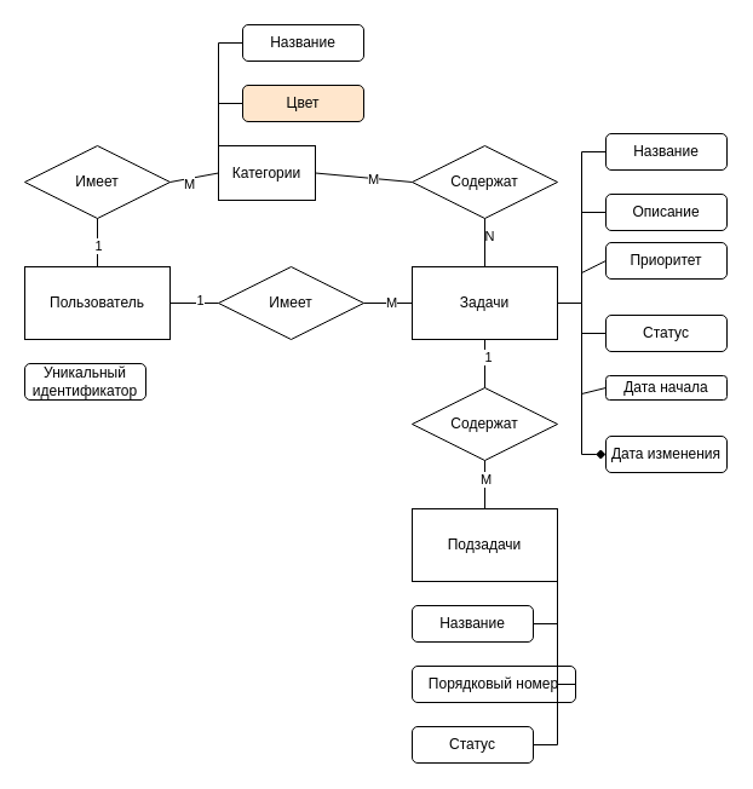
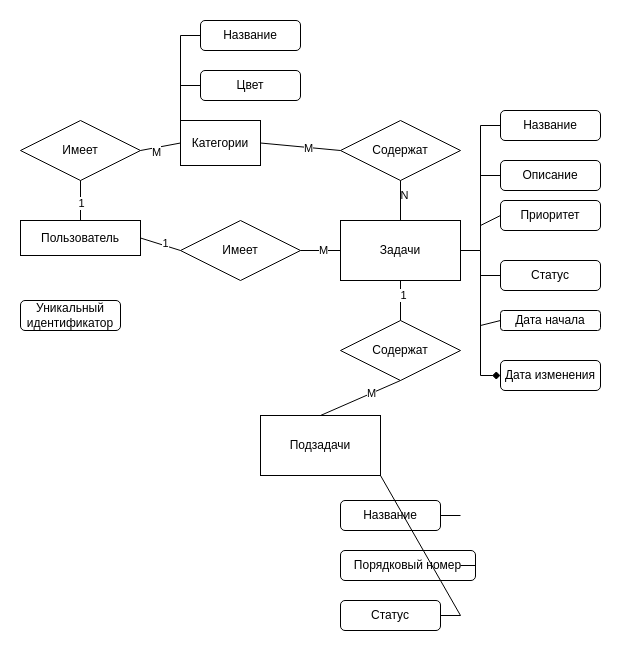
  <mxCell id="0" />
  <mxCell id="1" parent="0" />
- <mxCell id="2" value="Пользователь" style="rounded=0;whiteSpace=wrap;html=1;" parent="1" vertex="1"><mxGeometry x="20" y="220" width="120" height="60" as="geometry" /></mxCell>
+ <mxCell id="2" value="Пользователь" style="rounded=0;whiteSpace=wrap;html=1;" parent="1" vertex="1"><mxGeometry x="20" y="220" width="120" height="35" as="geometry" /></mxCell>
  <mxCell id="3" value="Содержат" style="rhombus;whiteSpace=wrap;html=1;" parent="1" vertex="1"><mxGeometry x="340" y="320" width="120" height="60" as="geometry" /></mxCell>
  <mxCell id="4" value="Задачи" style="rounded=0;whiteSpace=wrap;html=1;" parent="1" vertex="1"><mxGeometry x="340" y="220" width="120" height="60" as="geometry" /></mxCell>
- <mxCell id="5" value="Подзадачи" style="rounded=0;whiteSpace=wrap;html=1;" parent="1" vertex="1"><mxGeometry x="340" y="420" width="120" height="60" as="geometry" /></mxCell>
+ <mxCell id="5" value="Подзадачи" style="rounded=0;whiteSpace=wrap;html=1;" parent="1" vertex="1"><mxGeometry x="260" y="415" width="120" height="60" as="geometry" /></mxCell>
  <mxCell id="6" value="Имеет" style="rhombus;whiteSpace=wrap;html=1;" parent="1" vertex="1"><mxGeometry x="180" y="220" width="120" height="60" as="geometry" /></mxCell>
  <mxCell id="7" value="Имеет" style="rhombus;whiteSpace=wrap;html=1;" parent="1" vertex="1"><mxGeometry x="20" y="120" width="120" height="60" as="geometry" /></mxCell>
  <mxCell id="8" value="Содержат" style="rhombus;whiteSpace=wrap;html=1;" parent="1" vertex="1"><mxGeometry x="340" y="120" width="120" height="60" as="geometry" /></mxCell>
  <mxCell id="9" value="Категории" style="rounded=0;whiteSpace=wrap;html=1;" parent="1" vertex="1"><mxGeometry x="180" y="120" width="80" height="45" as="geometry" /></mxCell>
- <mxCell id="10" value="&lt;div&gt;Цвет&lt;/div&gt;" style="rounded=1;whiteSpace=wrap;html=1;fillColor=#ffe6cc;" vertex="1" parent="1"><mxGeometry x="200" y="70" width="100" height="30" as="geometry" /></mxCell>
+ <mxCell id="10" value="&lt;div&gt;Цвет&lt;/div&gt;" style="rounded=1;whiteSpace=wrap;html=1;" vertex="1" parent="1"><mxGeometry x="200" y="70" width="100" height="30" as="geometry" /></mxCell>
  <mxCell id="11" value="Название" style="rounded=1;whiteSpace=wrap;html=1;" vertex="1" parent="1"><mxGeometry x="200" y="20" width="100" height="30" as="geometry" /></mxCell>
  <mxCell id="12" value="Уникальный идентификатор" style="rounded=1;whiteSpace=wrap;html=1;" vertex="1" parent="1"><mxGeometry x="20" y="300" width="100" height="30" as="geometry" /></mxCell>
  <mxCell id="13" value="Описание" style="rounded=1;whiteSpace=wrap;html=1;" vertex="1" parent="1"><mxGeometry x="500" y="160" width="100" height="30" as="geometry" /></mxCell>
  <mxCell id="14" value="Название" style="rounded=1;whiteSpace=wrap;html=1;" vertex="1" parent="1"><mxGeometry x="500" y="110" width="100" height="30" as="geometry" /></mxCell>
  <mxCell id="15" value="Статус" style="rounded=1;whiteSpace=wrap;html=1;" vertex="1" parent="1"><mxGeometry x="500" y="260" width="100" height="30" as="geometry" /></mxCell>
  <mxCell id="16" value="Приоритет" style="rounded=1;whiteSpace=wrap;html=1;" vertex="1" parent="1"><mxGeometry x="500" y="200" width="100" height="30" as="geometry" /></mxCell>
  <mxCell id="17" value="Дата изменения" style="rounded=1;whiteSpace=wrap;html=1;" vertex="1" parent="1"><mxGeometry x="500" y="360" width="100" height="30" as="geometry" /></mxCell>
  <mxCell id="18" value="Дата начала" style="rounded=1;whiteSpace=wrap;html=1;" vertex="1" parent="1"><mxGeometry x="500" y="310" width="100" height="20" as="geometry" /></mxCell>
  <mxCell id="19" value="Порядковый номер" style="rounded=1;whiteSpace=wrap;html=1;" vertex="1" parent="1"><mxGeometry x="340" y="550" width="135" height="30" as="geometry" /></mxCell>
  <mxCell id="20" value="Название" style="rounded=1;whiteSpace=wrap;html=1;" vertex="1" parent="1"><mxGeometry x="340" y="500" width="100" height="30" as="geometry" /></mxCell>
  <mxCell id="21" value="Статус" style="rounded=1;whiteSpace=wrap;html=1;" vertex="1" parent="1"><mxGeometry x="340" y="600" width="100" height="30" as="geometry" /></mxCell>
  <mxCell id="22" value="" style="endArrow=none;html=1;rounded=0;exitX=0;exitY=0;exitDx=0;exitDy=0;entryX=0;entryY=0.5;entryDx=0;entryDy=0;" edge="1" parent="1" source="9" target="11"><mxGeometry width="50" height="50" relative="1" as="geometry"><mxPoint x="260" y="340" as="sourcePoint" /><mxPoint x="310" y="290" as="targetPoint" /><Array as="points"><mxPoint x="180" y="35" /></Array></mxGeometry></mxCell>
  <mxCell id="23" value="" style="endArrow=none;html=1;rounded=0;entryX=0;entryY=0.5;entryDx=0;entryDy=0;" edge="1" parent="1" target="10"><mxGeometry width="50" height="50" relative="1" as="geometry"><mxPoint x="180" y="85" as="sourcePoint" /><mxPoint x="310" y="290" as="targetPoint" /></mxGeometry></mxCell>
  <mxCell id="24" value="" style="endArrow=none;html=1;rounded=0;exitX=1;exitY=0.5;exitDx=0;exitDy=0;entryX=0;entryY=0.5;entryDx=0;entryDy=0;" edge="1" parent="1" source="7" target="9"><mxGeometry width="50" height="50" relative="1" as="geometry"><mxPoint x="330" y="280" as="sourcePoint" /><mxPoint x="380" y="230" as="targetPoint" /></mxGeometry></mxCell>
  <mxCell id="25" value="M" style="edgeLabel;html=1;align=center;verticalAlign=middle;resizable=0;points=[];" vertex="1" connectable="0" parent="24"><mxGeometry x="-0.271" y="-4" relative="1" as="geometry"><mxPoint as="offset" /></mxGeometry></mxCell>
  <mxCell id="26" value="" style="endArrow=none;html=1;rounded=0;exitX=0.5;exitY=0;exitDx=0;exitDy=0;entryX=0.5;entryY=1;entryDx=0;entryDy=0;" edge="1" parent="1" source="2" target="7"><mxGeometry width="50" height="50" relative="1" as="geometry"><mxPoint x="30" y="230" as="sourcePoint" /><mxPoint x="80" y="180" as="targetPoint" /></mxGeometry></mxCell>
  <mxCell id="27" value="1" style="edgeLabel;html=1;align=center;verticalAlign=middle;resizable=0;points=[];" vertex="1" connectable="0" parent="26"><mxGeometry x="-0.124" relative="1" as="geometry"><mxPoint as="offset" /></mxGeometry></mxCell>
  <mxCell id="28" value="" style="endArrow=none;html=1;rounded=0;exitX=1;exitY=0.5;exitDx=0;exitDy=0;entryX=0;entryY=0.5;entryDx=0;entryDy=0;" edge="1" parent="1" source="2" target="6"><mxGeometry width="50" height="50" relative="1" as="geometry"><mxPoint x="220" y="360" as="sourcePoint" /><mxPoint x="270" y="310" as="targetPoint" /></mxGeometry></mxCell>
  <mxCell id="29" value="1" style="edgeLabel;html=1;align=center;verticalAlign=middle;resizable=0;points=[];" vertex="1" connectable="0" parent="28"><mxGeometry x="0.205" y="3" relative="1" as="geometry"><mxPoint as="offset" /></mxGeometry></mxCell>
  <mxCell id="30" value="" style="endArrow=none;html=1;rounded=0;entryX=1;entryY=0.5;entryDx=0;entryDy=0;exitX=0;exitY=0.5;exitDx=0;exitDy=0;" edge="1" parent="1" source="4" target="6"><mxGeometry width="50" height="50" relative="1" as="geometry"><mxPoint x="250" y="350" as="sourcePoint" /><mxPoint x="300" y="300" as="targetPoint" /></mxGeometry></mxCell>
  <mxCell id="31" value="M" style="edgeLabel;html=1;align=center;verticalAlign=middle;resizable=0;points=[];" vertex="1" connectable="0" parent="30"><mxGeometry x="-0.11" y="-1" relative="1" as="geometry"><mxPoint as="offset" /></mxGeometry></mxCell>
  <mxCell id="32" value="" style="endArrow=none;html=1;rounded=0;exitX=1;exitY=0.5;exitDx=0;exitDy=0;entryX=0;entryY=0.5;entryDx=0;entryDy=0;" edge="1" parent="1" source="9" target="8"><mxGeometry width="50" height="50" relative="1" as="geometry"><mxPoint x="280" y="370" as="sourcePoint" /><mxPoint x="330" y="320" as="targetPoint" /></mxGeometry></mxCell>
  <mxCell id="33" value="M" style="edgeLabel;html=1;align=center;verticalAlign=middle;resizable=0;points=[];" vertex="1" connectable="0" parent="32"><mxGeometry x="0.205" y="-1" relative="1" as="geometry"><mxPoint as="offset" /></mxGeometry></mxCell>
  <mxCell id="34" value="" style="endArrow=none;html=1;rounded=0;exitX=0.5;exitY=1;exitDx=0;exitDy=0;entryX=0.5;entryY=0;entryDx=0;entryDy=0;" edge="1" parent="1" source="8" target="4"><mxGeometry width="50" height="50" relative="1" as="geometry"><mxPoint x="440" y="50" as="sourcePoint" /><mxPoint x="490" y="0" as="targetPoint" /></mxGeometry></mxCell>
  <mxCell id="35" value="N" style="edgeLabel;html=1;align=center;verticalAlign=middle;resizable=0;points=[];" vertex="1" connectable="0" parent="34"><mxGeometry x="-0.305" y="3" relative="1" as="geometry"><mxPoint as="offset" /></mxGeometry></mxCell>
  <mxCell id="36" value="" style="endArrow=none;html=1;rounded=0;entryX=0.5;entryY=1;entryDx=0;entryDy=0;exitX=0.5;exitY=0;exitDx=0;exitDy=0;" edge="1" parent="1" source="3" target="4"><mxGeometry width="50" height="50" relative="1" as="geometry"><mxPoint x="260" y="370" as="sourcePoint" /><mxPoint x="310" y="320" as="targetPoint" /></mxGeometry></mxCell>
  <mxCell id="37" value="1" style="edgeLabel;html=1;align=center;verticalAlign=middle;resizable=0;points=[];" vertex="1" connectable="0" parent="36"><mxGeometry x="0.305" y="-2" relative="1" as="geometry"><mxPoint as="offset" /></mxGeometry></mxCell>
  <mxCell id="38" value="" style="endArrow=none;html=1;rounded=0;entryX=0.5;entryY=1;entryDx=0;entryDy=0;exitX=0.5;exitY=0;exitDx=0;exitDy=0;" edge="1" parent="1" source="5" target="3"><mxGeometry width="50" height="50" relative="1" as="geometry"><mxPoint x="300" y="370" as="sourcePoint" /><mxPoint x="350" y="320" as="targetPoint" /></mxGeometry></mxCell>
  <mxCell id="39" value="M" style="edgeLabel;html=1;align=center;verticalAlign=middle;resizable=0;points=[];" vertex="1" connectable="0" parent="38"><mxGeometry x="0.257" relative="1" as="geometry"><mxPoint as="offset" /></mxGeometry></mxCell>
  <mxCell id="40" value="" style="endArrow=none;html=1;rounded=0;entryX=1;entryY=1;entryDx=0;entryDy=0;exitX=1;exitY=0.5;exitDx=0;exitDy=0;" edge="1" parent="1" source="21" target="5"><mxGeometry width="50" height="50" relative="1" as="geometry"><mxPoint x="480" y="560" as="sourcePoint" /><mxPoint x="530" y="510" as="targetPoint" /><Array as="points"><mxPoint x="460" y="615" /></Array></mxGeometry></mxCell>
  <mxCell id="41" value="" style="endArrow=none;html=1;rounded=0;entryX=1;entryY=0.5;entryDx=0;entryDy=0;" edge="1" parent="1" target="19"><mxGeometry width="50" height="50" relative="1" as="geometry"><mxPoint x="460" y="565" as="sourcePoint" /><mxPoint x="310" y="550" as="targetPoint" /></mxGeometry></mxCell>
  <mxCell id="42" value="" style="endArrow=none;html=1;rounded=0;exitX=1;exitY=0.5;exitDx=0;exitDy=0;" edge="1" parent="1" source="20"><mxGeometry width="50" height="50" relative="1" as="geometry"><mxPoint x="490" y="550" as="sourcePoint" /><mxPoint x="460" y="515" as="targetPoint" /></mxGeometry></mxCell>
  <mxCell id="43" value="" style="endArrow=none;html=1;rounded=0;exitX=1;exitY=0.5;exitDx=0;exitDy=0;entryX=0;entryY=0.5;entryDx=0;entryDy=0;" edge="1" parent="1" source="4" target="14"><mxGeometry width="50" height="50" relative="1" as="geometry"><mxPoint x="410" y="130" as="sourcePoint" /><mxPoint x="460" y="80" as="targetPoint" /><Array as="points"><mxPoint x="480" y="250" /><mxPoint x="480" y="125" /></Array></mxGeometry></mxCell>
  <mxCell id="44" value="" style="endArrow=diamond;html=1;rounded=0;exitX=1;exitY=0.5;exitDx=0;exitDy=0;entryX=0;entryY=0.5;entryDx=0;entryDy=0;" edge="1" parent="1" source="4" target="17"><mxGeometry width="50" height="50" relative="1" as="geometry"><mxPoint x="450" y="310" as="sourcePoint" /><mxPoint x="500" y="260" as="targetPoint" /><Array as="points"><mxPoint x="480" y="250" /><mxPoint x="480" y="375" /></Array></mxGeometry></mxCell>
  <mxCell id="45" value="" style="endArrow=none;html=1;rounded=0;entryX=0;entryY=0.5;entryDx=0;entryDy=0;" edge="1" parent="1" target="13"><mxGeometry width="50" height="50" relative="1" as="geometry"><mxPoint x="480" y="175" as="sourcePoint" /><mxPoint x="490" y="180" as="targetPoint" /></mxGeometry></mxCell>
  <mxCell id="46" value="" style="endArrow=none;html=1;rounded=0;entryX=0;entryY=0.5;entryDx=0;entryDy=0;" edge="1" parent="1" target="16"><mxGeometry width="50" height="50" relative="1" as="geometry"><mxPoint x="480" y="225" as="sourcePoint" /><mxPoint x="460" y="280" as="targetPoint" /></mxGeometry></mxCell>
  <mxCell id="47" value="" style="endArrow=none;html=1;rounded=0;entryX=0;entryY=0.5;entryDx=0;entryDy=0;" edge="1" parent="1" target="18"><mxGeometry width="50" height="50" relative="1" as="geometry"><mxPoint x="480" y="325" as="sourcePoint" /><mxPoint x="510" y="270" as="targetPoint" /></mxGeometry></mxCell>
  <mxCell id="48" value="" style="endArrow=none;html=1;rounded=0;entryX=0;entryY=0.5;entryDx=0;entryDy=0;" edge="1" parent="1" target="15"><mxGeometry width="50" height="50" relative="1" as="geometry"><mxPoint x="480" y="275" as="sourcePoint" /><mxPoint x="500" y="270" as="targetPoint" /></mxGeometry></mxCell>
